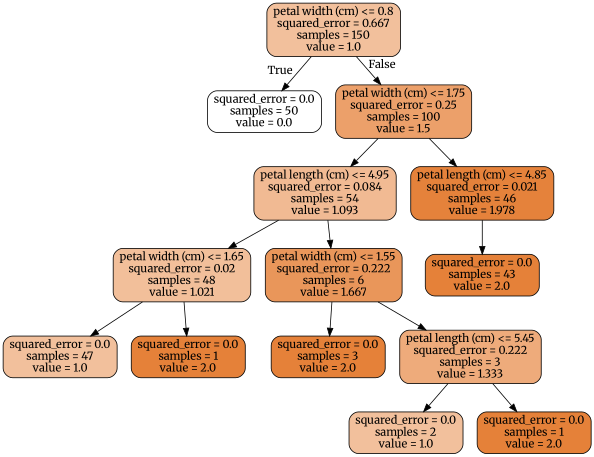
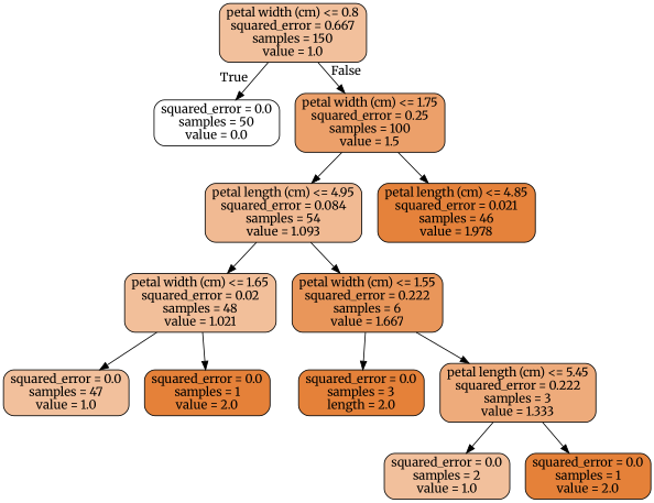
  digraph {
    fontname=Merriweather
    node [color=black fillcolor="#e58139" fontname=Merriweather shape=box style="filled, rounded"]
    edge [fontname=Merriweather]
    n1 [fillcolor="#f2c09c" label="petal width (cm) <= 0.8\nsquared_error = 0.667\nsamples = 150\nvalue = 1.0"]
    n2 [fillcolor="#ffffff" label="squared_error = 0.0\nsamples = 50\nvalue = 0.0"]
    n3 [fillcolor="#eca06a" label="petal width (cm) <= 1.75\nsquared_error = 0.25\nsamples = 100\nvalue = 1.5"]
    n4 [fillcolor="#f1ba93" label="petal length (cm) <= 4.95\nsquared_error = 0.084\nsamples = 54\nvalue = 1.093"]
    n5 [fillcolor="#e5823b" label="petal length (cm) <= 4.85\nsquared_error = 0.021\nsamples = 46\nvalue = 1.978"]
    n6 [fillcolor="#f2bf9a" label="petal width (cm) <= 1.65\nsquared_error = 0.02\nsamples = 48\nvalue = 1.021"]
    n7 [fillcolor="#e9965a" label="petal width (cm) <= 1.55\nsquared_error = 0.222\nsamples = 6\nvalue = 1.667"]
-   n8 [label="squared_error = 0.0\nsamples = 43\nvalue = 2.0"]
    n9 [fillcolor="#f2c09c" label="squared_error = 0.0\nsamples = 47\nvalue = 1.0"]
    n10 [label="squared_error = 0.0\nsamples = 1\nvalue = 2.0"]
-   n11 [label="squared_error = 0.0\nsamples = 3\nvalue = 2.0"]
+   n11 [label="squared_error = 0.0\nsamples = 3\nlength = 2.0"]
    n12 [fillcolor="#eeab7b" label="petal length (cm) <= 5.45\nsquared_error = 0.222\nsamples = 3\nvalue = 1.333"]
    n13 [fillcolor="#f2c09c" label="squared_error = 0.0\nsamples = 2\nvalue = 1.0"]
    n14 [label="squared_error = 0.0\nsamples = 1\nvalue = 2.0"]
    n1 -> n2 [headlabel=True labelangle=45 labeldistance=2.5]
    n1 -> n3 [headlabel=False labelangle=-45 labeldistance=2.5]
    n3 -> n4
    n3 -> n5
    n4 -> n6
    n4 -> n7
-   n5 -> n8
    n6 -> n9
    n6 -> n10
    n7 -> n11
    n7 -> n12
    n12 -> n13
    n12 -> n14
  }
